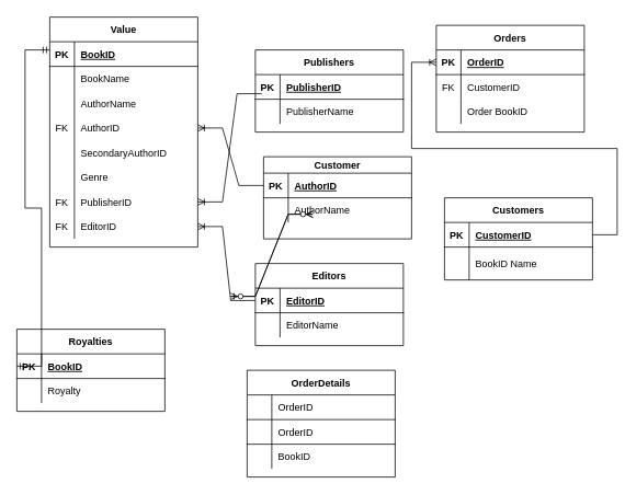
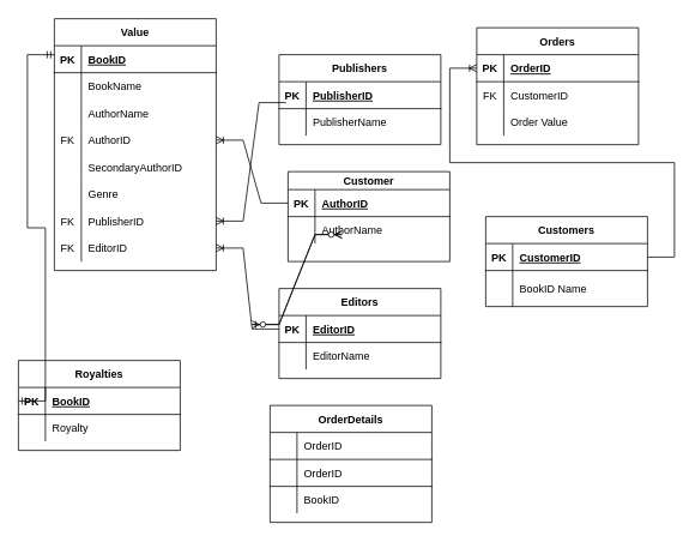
  <mxCell id="0" />
  <mxCell id="1" parent="0" />
  <mxCell id="2" value="Value" style="shape=table;startSize=30;container=1;collapsible=1;childLayout=tableLayout;fixedRows=1;rowLines=0;fontStyle=1;align=center;resizeLast=1;" vertex="1" parent="1"><mxGeometry x="60" y="20" width="180" height="280" as="geometry" /></mxCell>
  <mxCell id="3" value="" style="shape=tableRow;horizontal=0;startSize=0;swimlaneHead=0;swimlaneBody=0;fillColor=none;collapsible=0;dropTarget=0;points=[[0,0.5],[1,0.5]];portConstraint=eastwest;top=0;left=0;right=0;bottom=1;" vertex="1" parent="2"><mxGeometry y="30" width="180" height="30" as="geometry" /></mxCell>
  <mxCell id="4" value="PK" style="shape=partialRectangle;connectable=0;fillColor=none;top=0;left=0;bottom=0;right=0;fontStyle=1;overflow=hidden;" vertex="1" parent="3"><mxGeometry width="30" height="30" as="geometry"><mxRectangle width="30" height="30" as="alternateBounds" /></mxGeometry></mxCell>
  <mxCell id="5" value="BookID" style="shape=partialRectangle;connectable=0;fillColor=none;top=0;left=0;bottom=0;right=0;align=left;spacingLeft=6;fontStyle=5;overflow=hidden;" vertex="1" parent="3"><mxGeometry x="30" width="150" height="30" as="geometry"><mxRectangle width="150" height="30" as="alternateBounds" /></mxGeometry></mxCell>
  <mxCell id="6" value="" style="shape=tableRow;horizontal=0;startSize=0;swimlaneHead=0;swimlaneBody=0;fillColor=none;collapsible=0;dropTarget=0;points=[[0,0.5],[1,0.5]];portConstraint=eastwest;top=0;left=0;right=0;bottom=0;" vertex="1" parent="2"><mxGeometry y="60" width="180" height="30" as="geometry" /></mxCell>
  <mxCell id="7" value="" style="shape=partialRectangle;connectable=0;fillColor=none;top=0;left=0;bottom=0;right=0;editable=1;overflow=hidden;" vertex="1" parent="6"><mxGeometry width="30" height="30" as="geometry"><mxRectangle width="30" height="30" as="alternateBounds" /></mxGeometry></mxCell>
  <mxCell id="8" value="BookName" style="shape=partialRectangle;connectable=0;fillColor=none;top=0;left=0;bottom=0;right=0;align=left;spacingLeft=6;overflow=hidden;" vertex="1" parent="6"><mxGeometry x="30" width="150" height="30" as="geometry"><mxRectangle width="150" height="30" as="alternateBounds" /></mxGeometry></mxCell>
  <mxCell id="9" value="" style="shape=tableRow;horizontal=0;startSize=0;swimlaneHead=0;swimlaneBody=0;fillColor=none;collapsible=0;dropTarget=0;points=[[0,0.5],[1,0.5]];portConstraint=eastwest;top=0;left=0;right=0;bottom=0;" vertex="1" parent="2"><mxGeometry y="90" width="180" height="30" as="geometry" /></mxCell>
  <mxCell id="10" value="" style="shape=partialRectangle;connectable=0;fillColor=none;top=0;left=0;bottom=0;right=0;editable=1;overflow=hidden;" vertex="1" parent="9"><mxGeometry width="30" height="30" as="geometry"><mxRectangle width="30" height="30" as="alternateBounds" /></mxGeometry></mxCell>
  <mxCell id="11" value="AuthorName" style="shape=partialRectangle;connectable=0;fillColor=none;top=0;left=0;bottom=0;right=0;align=left;spacingLeft=6;overflow=hidden;" vertex="1" parent="9"><mxGeometry x="30" width="150" height="30" as="geometry"><mxRectangle width="150" height="30" as="alternateBounds" /></mxGeometry></mxCell>
  <mxCell id="12" value="" style="shape=tableRow;horizontal=0;startSize=0;swimlaneHead=0;swimlaneBody=0;fillColor=none;collapsible=0;dropTarget=0;points=[[0,0.5],[1,0.5]];portConstraint=eastwest;top=0;left=0;right=0;bottom=0;" vertex="1" parent="2"><mxGeometry y="120" width="180" height="30" as="geometry" /></mxCell>
  <mxCell id="13" value="FK" style="shape=partialRectangle;connectable=0;fillColor=none;top=0;left=0;bottom=0;right=0;editable=1;overflow=hidden;" vertex="1" parent="12"><mxGeometry width="30" height="30" as="geometry"><mxRectangle width="30" height="30" as="alternateBounds" /></mxGeometry></mxCell>
  <mxCell id="14" value="AuthorID" style="shape=partialRectangle;connectable=0;fillColor=none;top=0;left=0;bottom=0;right=0;align=left;spacingLeft=6;overflow=hidden;" vertex="1" parent="12"><mxGeometry x="30" width="150" height="30" as="geometry"><mxRectangle width="150" height="30" as="alternateBounds" /></mxGeometry></mxCell>
  <mxCell id="15" style="shape=tableRow;horizontal=0;startSize=0;swimlaneHead=0;swimlaneBody=0;fillColor=none;collapsible=0;dropTarget=0;points=[[0,0.5],[1,0.5]];portConstraint=eastwest;top=0;left=0;right=0;bottom=0;" vertex="1" parent="2"><mxGeometry y="150" width="180" height="30" as="geometry" /></mxCell>
  <mxCell id="16" style="shape=partialRectangle;connectable=0;fillColor=none;top=0;left=0;bottom=0;right=0;editable=1;overflow=hidden;" vertex="1" parent="15"><mxGeometry width="30" height="30" as="geometry"><mxRectangle width="30" height="30" as="alternateBounds" /></mxGeometry></mxCell>
  <mxCell id="17" value="SecondaryAuthorID" style="shape=partialRectangle;connectable=0;fillColor=none;top=0;left=0;bottom=0;right=0;align=left;spacingLeft=6;overflow=hidden;" vertex="1" parent="15"><mxGeometry x="30" width="150" height="30" as="geometry"><mxRectangle width="150" height="30" as="alternateBounds" /></mxGeometry></mxCell>
  <mxCell id="18" style="shape=tableRow;horizontal=0;startSize=0;swimlaneHead=0;swimlaneBody=0;fillColor=none;collapsible=0;dropTarget=0;points=[[0,0.5],[1,0.5]];portConstraint=eastwest;top=0;left=0;right=0;bottom=0;" vertex="1" parent="2"><mxGeometry y="180" width="180" height="30" as="geometry" /></mxCell>
  <mxCell id="19" style="shape=partialRectangle;connectable=0;fillColor=none;top=0;left=0;bottom=0;right=0;editable=1;overflow=hidden;" vertex="1" parent="18"><mxGeometry width="30" height="30" as="geometry"><mxRectangle width="30" height="30" as="alternateBounds" /></mxGeometry></mxCell>
  <mxCell id="20" value="Genre" style="shape=partialRectangle;connectable=0;fillColor=none;top=0;left=0;bottom=0;right=0;align=left;spacingLeft=6;overflow=hidden;" vertex="1" parent="18"><mxGeometry x="30" width="150" height="30" as="geometry"><mxRectangle width="150" height="30" as="alternateBounds" /></mxGeometry></mxCell>
  <mxCell id="21" style="shape=tableRow;horizontal=0;startSize=0;swimlaneHead=0;swimlaneBody=0;fillColor=none;collapsible=0;dropTarget=0;points=[[0,0.5],[1,0.5]];portConstraint=eastwest;top=0;left=0;right=0;bottom=0;" vertex="1" parent="2"><mxGeometry y="210" width="180" height="30" as="geometry" /></mxCell>
  <mxCell id="22" value="FK" style="shape=partialRectangle;connectable=0;fillColor=none;top=0;left=0;bottom=0;right=0;editable=1;overflow=hidden;" vertex="1" parent="21"><mxGeometry width="30" height="30" as="geometry"><mxRectangle width="30" height="30" as="alternateBounds" /></mxGeometry></mxCell>
  <mxCell id="23" value="PublisherID" style="shape=partialRectangle;connectable=0;fillColor=none;top=0;left=0;bottom=0;right=0;align=left;spacingLeft=6;overflow=hidden;" vertex="1" parent="21"><mxGeometry x="30" width="150" height="30" as="geometry"><mxRectangle width="150" height="30" as="alternateBounds" /></mxGeometry></mxCell>
  <mxCell id="24" style="shape=tableRow;horizontal=0;startSize=0;swimlaneHead=0;swimlaneBody=0;fillColor=none;collapsible=0;dropTarget=0;points=[[0,0.5],[1,0.5]];portConstraint=eastwest;top=0;left=0;right=0;bottom=0;" vertex="1" parent="2"><mxGeometry y="240" width="180" height="30" as="geometry" /></mxCell>
  <mxCell id="25" value="FK" style="shape=partialRectangle;connectable=0;fillColor=none;top=0;left=0;bottom=0;right=0;editable=1;overflow=hidden;" vertex="1" parent="24"><mxGeometry width="30" height="30" as="geometry"><mxRectangle width="30" height="30" as="alternateBounds" /></mxGeometry></mxCell>
  <mxCell id="26" value="EditorID" style="shape=partialRectangle;connectable=0;fillColor=none;top=0;left=0;bottom=0;right=0;align=left;spacingLeft=6;overflow=hidden;" vertex="1" parent="24"><mxGeometry x="30" width="150" height="30" as="geometry"><mxRectangle width="150" height="30" as="alternateBounds" /></mxGeometry></mxCell>
  <mxCell id="27" value="Customer" style="shape=table;startSize=20;container=1;collapsible=1;childLayout=tableLayout;fixedRows=1;rowLines=0;fontStyle=1;align=center;resizeLast=1;" vertex="1" parent="1"><mxGeometry x="320" y="190" width="180" height="100" as="geometry" /></mxCell>
  <mxCell id="28" value="" style="shape=tableRow;horizontal=0;startSize=0;swimlaneHead=0;swimlaneBody=0;fillColor=none;collapsible=0;dropTarget=0;points=[[0,0.5],[1,0.5]];portConstraint=eastwest;top=0;left=0;right=0;bottom=1;" vertex="1" parent="27"><mxGeometry y="20" width="180" height="30" as="geometry" /></mxCell>
  <mxCell id="29" value="PK" style="shape=partialRectangle;connectable=0;fillColor=none;top=0;left=0;bottom=0;right=0;fontStyle=1;overflow=hidden;" vertex="1" parent="28"><mxGeometry width="30" height="30" as="geometry"><mxRectangle width="30" height="30" as="alternateBounds" /></mxGeometry></mxCell>
  <mxCell id="30" value="AuthorID" style="shape=partialRectangle;connectable=0;fillColor=none;top=0;left=0;bottom=0;right=0;align=left;spacingLeft=6;fontStyle=5;overflow=hidden;" vertex="1" parent="28"><mxGeometry x="30" width="150" height="30" as="geometry"><mxRectangle width="150" height="30" as="alternateBounds" /></mxGeometry></mxCell>
  <mxCell id="31" value="" style="shape=tableRow;horizontal=0;startSize=0;swimlaneHead=0;swimlaneBody=0;fillColor=none;collapsible=0;dropTarget=0;points=[[0,0.5],[1,0.5]];portConstraint=eastwest;top=0;left=0;right=0;bottom=0;" vertex="1" parent="27"><mxGeometry y="50" width="180" height="30" as="geometry" /></mxCell>
  <mxCell id="32" value="" style="shape=partialRectangle;connectable=0;fillColor=none;top=0;left=0;bottom=0;right=0;editable=1;overflow=hidden;" vertex="1" parent="31"><mxGeometry width="30" height="30" as="geometry"><mxRectangle width="30" height="30" as="alternateBounds" /></mxGeometry></mxCell>
  <mxCell id="33" value="AuthorName" style="shape=partialRectangle;connectable=0;fillColor=none;top=0;left=0;bottom=0;right=0;align=left;spacingLeft=6;overflow=hidden;" vertex="1" parent="31"><mxGeometry x="30" width="150" height="30" as="geometry"><mxRectangle width="150" height="30" as="alternateBounds" /></mxGeometry></mxCell>
  <mxCell id="34" value="Customers" style="shape=table;startSize=30;container=1;collapsible=1;childLayout=tableLayout;fixedRows=1;rowLines=0;fontStyle=1;align=center;resizeLast=1;" vertex="1" parent="1"><mxGeometry x="540" y="240" width="180" height="100" as="geometry" /></mxCell>
  <mxCell id="35" value="" style="shape=tableRow;horizontal=0;startSize=0;swimlaneHead=0;swimlaneBody=0;fillColor=none;collapsible=0;dropTarget=0;points=[[0,0.5],[1,0.5]];portConstraint=eastwest;top=0;left=0;right=0;bottom=1;" vertex="1" parent="34"><mxGeometry y="30" width="180" height="30" as="geometry" /></mxCell>
  <mxCell id="36" value="PK" style="shape=partialRectangle;connectable=0;fillColor=none;top=0;left=0;bottom=0;right=0;fontStyle=1;overflow=hidden;" vertex="1" parent="35"><mxGeometry width="30" height="30" as="geometry"><mxRectangle width="30" height="30" as="alternateBounds" /></mxGeometry></mxCell>
  <mxCell id="37" value="CustomerID" style="shape=partialRectangle;connectable=0;fillColor=none;top=0;left=0;bottom=0;right=0;align=left;spacingLeft=6;fontStyle=5;overflow=hidden;" vertex="1" parent="35"><mxGeometry x="30" width="150" height="30" as="geometry"><mxRectangle width="150" height="30" as="alternateBounds" /></mxGeometry></mxCell>
  <mxCell id="38" value="" style="shape=tableRow;horizontal=0;startSize=0;swimlaneHead=0;swimlaneBody=0;fillColor=none;collapsible=0;dropTarget=0;points=[[0,0.5],[1,0.5]];portConstraint=eastwest;top=0;left=0;right=0;bottom=0;" vertex="1" parent="34"><mxGeometry y="60" width="180" height="40" as="geometry" /></mxCell>
  <mxCell id="39" value="" style="shape=partialRectangle;connectable=0;fillColor=none;top=0;left=0;bottom=0;right=0;editable=1;overflow=hidden;fontStyle=1" vertex="1" parent="38"><mxGeometry width="30" height="40" as="geometry"><mxRectangle width="30" height="40" as="alternateBounds" /></mxGeometry></mxCell>
  <mxCell id="40" value="BookID Name" style="shape=partialRectangle;connectable=0;fillColor=none;top=0;left=0;bottom=0;right=0;align=left;spacingLeft=6;overflow=hidden;fontStyle=0" vertex="1" parent="38"><mxGeometry x="30" width="150" height="40" as="geometry"><mxRectangle width="150" height="40" as="alternateBounds" /></mxGeometry></mxCell>
  <mxCell id="41" value="Orders" style="shape=table;startSize=30;container=1;collapsible=1;childLayout=tableLayout;fixedRows=1;rowLines=0;fontStyle=1;align=center;resizeLast=1;" vertex="1" parent="1"><mxGeometry x="530" y="30" width="180" height="130" as="geometry" /></mxCell>
  <mxCell id="42" value="" style="shape=tableRow;horizontal=0;startSize=0;swimlaneHead=0;swimlaneBody=0;fillColor=none;collapsible=0;dropTarget=0;points=[[0,0.5],[1,0.5]];portConstraint=eastwest;top=0;left=0;right=0;bottom=1;" vertex="1" parent="41"><mxGeometry y="30" width="180" height="30" as="geometry" /></mxCell>
  <mxCell id="43" value="PK" style="shape=partialRectangle;connectable=0;fillColor=none;top=0;left=0;bottom=0;right=0;fontStyle=1;overflow=hidden;" vertex="1" parent="42"><mxGeometry width="30" height="30" as="geometry"><mxRectangle width="30" height="30" as="alternateBounds" /></mxGeometry></mxCell>
  <mxCell id="44" value="OrderID" style="shape=partialRectangle;connectable=0;fillColor=none;top=0;left=0;bottom=0;right=0;align=left;spacingLeft=6;fontStyle=5;overflow=hidden;" vertex="1" parent="42"><mxGeometry x="30" width="150" height="30" as="geometry"><mxRectangle width="150" height="30" as="alternateBounds" /></mxGeometry></mxCell>
  <mxCell id="45" value="" style="shape=tableRow;horizontal=0;startSize=0;swimlaneHead=0;swimlaneBody=0;fillColor=none;collapsible=0;dropTarget=0;points=[[0,0.5],[1,0.5]];portConstraint=eastwest;top=0;left=0;right=0;bottom=0;" vertex="1" parent="41"><mxGeometry y="60" width="180" height="30" as="geometry" /></mxCell>
  <mxCell id="46" value="FK" style="shape=partialRectangle;connectable=0;fillColor=none;top=0;left=0;bottom=0;right=0;editable=1;overflow=hidden;" vertex="1" parent="45"><mxGeometry width="30" height="30" as="geometry"><mxRectangle width="30" height="30" as="alternateBounds" /></mxGeometry></mxCell>
  <mxCell id="47" value="CustomerID" style="shape=partialRectangle;connectable=0;fillColor=none;top=0;left=0;bottom=0;right=0;align=left;spacingLeft=6;overflow=hidden;" vertex="1" parent="45"><mxGeometry x="30" width="150" height="30" as="geometry"><mxRectangle width="150" height="30" as="alternateBounds" /></mxGeometry></mxCell>
  <mxCell id="48" value="" style="shape=tableRow;horizontal=0;startSize=0;swimlaneHead=0;swimlaneBody=0;fillColor=none;collapsible=0;dropTarget=0;points=[[0,0.5],[1,0.5]];portConstraint=eastwest;top=0;left=0;right=0;bottom=0;" vertex="1" parent="41"><mxGeometry y="90" width="180" height="30" as="geometry" /></mxCell>
  <mxCell id="49" value="" style="shape=partialRectangle;connectable=0;fillColor=none;top=0;left=0;bottom=0;right=0;editable=1;overflow=hidden;" vertex="1" parent="48"><mxGeometry width="30" height="30" as="geometry"><mxRectangle width="30" height="30" as="alternateBounds" /></mxGeometry></mxCell>
  <mxCell id="50" value="" style="shape=partialRectangle;connectable=0;fillColor=none;top=0;left=0;bottom=0;right=0;align=left;spacingLeft=6;overflow=hidden;" vertex="1" parent="48"><mxGeometry x="30" width="150" height="30" as="geometry"><mxRectangle width="150" height="30" as="alternateBounds" /></mxGeometry></mxCell>
  <mxCell id="51" value="Editors" style="shape=table;startSize=30;container=1;collapsible=1;childLayout=tableLayout;fixedRows=1;rowLines=0;fontStyle=1;align=center;resizeLast=1;" vertex="1" parent="1"><mxGeometry x="310" y="320" width="180" height="100" as="geometry" /></mxCell>
  <mxCell id="52" value="" style="shape=tableRow;horizontal=0;startSize=0;swimlaneHead=0;swimlaneBody=0;fillColor=none;collapsible=0;dropTarget=0;points=[[0,0.5],[1,0.5]];portConstraint=eastwest;top=0;left=0;right=0;bottom=1;" vertex="1" parent="51"><mxGeometry y="30" width="180" height="30" as="geometry" /></mxCell>
  <mxCell id="53" value="PK" style="shape=partialRectangle;connectable=0;fillColor=none;top=0;left=0;bottom=0;right=0;fontStyle=1;overflow=hidden;" vertex="1" parent="52"><mxGeometry width="30" height="30" as="geometry"><mxRectangle width="30" height="30" as="alternateBounds" /></mxGeometry></mxCell>
  <mxCell id="54" value="EditorID" style="shape=partialRectangle;connectable=0;fillColor=none;top=0;left=0;bottom=0;right=0;align=left;spacingLeft=6;fontStyle=5;overflow=hidden;" vertex="1" parent="52"><mxGeometry x="30" width="150" height="30" as="geometry"><mxRectangle width="150" height="30" as="alternateBounds" /></mxGeometry></mxCell>
  <mxCell id="55" value="" style="shape=tableRow;horizontal=0;startSize=0;swimlaneHead=0;swimlaneBody=0;fillColor=none;collapsible=0;dropTarget=0;points=[[0,0.5],[1,0.5]];portConstraint=eastwest;top=0;left=0;right=0;bottom=0;" vertex="1" parent="51"><mxGeometry y="60" width="180" height="30" as="geometry" /></mxCell>
  <mxCell id="56" value="" style="shape=partialRectangle;connectable=0;fillColor=none;top=0;left=0;bottom=0;right=0;editable=1;overflow=hidden;" vertex="1" parent="55"><mxGeometry width="30" height="30" as="geometry"><mxRectangle width="30" height="30" as="alternateBounds" /></mxGeometry></mxCell>
  <mxCell id="57" value="EditorName" style="shape=partialRectangle;connectable=0;fillColor=none;top=0;left=0;bottom=0;right=0;align=left;spacingLeft=6;overflow=hidden;" vertex="1" parent="55"><mxGeometry x="30" width="150" height="30" as="geometry"><mxRectangle width="150" height="30" as="alternateBounds" /></mxGeometry></mxCell>
  <mxCell id="58" value="Publishers" style="shape=table;startSize=30;container=1;collapsible=1;childLayout=tableLayout;fixedRows=1;rowLines=0;fontStyle=1;align=center;resizeLast=1;" vertex="1" parent="1"><mxGeometry x="310" y="60" width="180" height="100" as="geometry" /></mxCell>
  <mxCell id="59" value="" style="shape=tableRow;horizontal=0;startSize=0;swimlaneHead=0;swimlaneBody=0;fillColor=none;collapsible=0;dropTarget=0;points=[[0,0.5],[1,0.5]];portConstraint=eastwest;top=0;left=0;right=0;bottom=1;" vertex="1" parent="58"><mxGeometry y="30" width="180" height="30" as="geometry" /></mxCell>
  <mxCell id="60" value="PK" style="shape=partialRectangle;connectable=0;fillColor=none;top=0;left=0;bottom=0;right=0;fontStyle=1;overflow=hidden;" vertex="1" parent="59"><mxGeometry width="30" height="30" as="geometry"><mxRectangle width="30" height="30" as="alternateBounds" /></mxGeometry></mxCell>
  <mxCell id="61" value="PublisherID" style="shape=partialRectangle;connectable=0;fillColor=none;top=0;left=0;bottom=0;right=0;align=left;spacingLeft=6;fontStyle=5;overflow=hidden;" vertex="1" parent="59"><mxGeometry x="30" width="150" height="30" as="geometry"><mxRectangle width="150" height="30" as="alternateBounds" /></mxGeometry></mxCell>
  <mxCell id="62" value="" style="shape=tableRow;horizontal=0;startSize=0;swimlaneHead=0;swimlaneBody=0;fillColor=none;collapsible=0;dropTarget=0;points=[[0,0.5],[1,0.5]];portConstraint=eastwest;top=0;left=0;right=0;bottom=0;" vertex="1" parent="58"><mxGeometry y="60" width="180" height="30" as="geometry" /></mxCell>
  <mxCell id="63" value="" style="shape=partialRectangle;connectable=0;fillColor=none;top=0;left=0;bottom=0;right=0;editable=1;overflow=hidden;" vertex="1" parent="62"><mxGeometry width="30" height="30" as="geometry"><mxRectangle width="30" height="30" as="alternateBounds" /></mxGeometry></mxCell>
  <mxCell id="64" value="PublisherName" style="shape=partialRectangle;connectable=0;fillColor=none;top=0;left=0;bottom=0;right=0;align=left;spacingLeft=6;overflow=hidden;" vertex="1" parent="62"><mxGeometry x="30" width="150" height="30" as="geometry"><mxRectangle width="150" height="30" as="alternateBounds" /></mxGeometry></mxCell>
  <mxCell id="65" value="" style="edgeStyle=entityRelationEdgeStyle;fontSize=12;html=1;endArrow=ERoneToMany;rounded=0;entryX=1;entryY=0.5;entryDx=0;entryDy=0;exitX=0.043;exitY=-0.224;exitDx=0;exitDy=0;exitPerimeter=0;" edge="1" parent="1" source="62" target="21"><mxGeometry width="100" height="100" relative="1" as="geometry"><mxPoint x="260" y="310" as="sourcePoint" /><mxPoint x="360" y="210" as="targetPoint" /></mxGeometry></mxCell>
  <mxCell id="66" value="" style="edgeStyle=entityRelationEdgeStyle;fontSize=12;html=1;endArrow=ERoneToMany;rounded=0;entryX=1;entryY=0.5;entryDx=0;entryDy=0;exitX=0;exitY=0.5;exitDx=0;exitDy=0;" edge="1" parent="1" source="52" target="24"><mxGeometry width="100" height="100" relative="1" as="geometry"><mxPoint x="260" y="190" as="sourcePoint" /><mxPoint x="230" y="290" as="targetPoint" /></mxGeometry></mxCell>
  <mxCell id="67" value="Royalties" style="shape=table;startSize=30;container=1;collapsible=1;childLayout=tableLayout;fixedRows=1;rowLines=0;fontStyle=1;align=center;resizeLast=1;" vertex="1" parent="1"><mxGeometry x="20" y="400" width="180" height="100" as="geometry" /></mxCell>
  <mxCell id="68" value="" style="shape=tableRow;horizontal=0;startSize=0;swimlaneHead=0;swimlaneBody=0;fillColor=none;collapsible=0;dropTarget=0;points=[[0,0.5],[1,0.5]];portConstraint=eastwest;top=0;left=0;right=0;bottom=1;" vertex="1" parent="67"><mxGeometry y="30" width="180" height="30" as="geometry" /></mxCell>
  <mxCell id="69" value="PK" style="shape=partialRectangle;connectable=0;fillColor=none;top=0;left=0;bottom=0;right=0;fontStyle=1;overflow=hidden;" vertex="1" parent="68"><mxGeometry width="30" height="30" as="geometry"><mxRectangle width="30" height="30" as="alternateBounds" /></mxGeometry></mxCell>
  <mxCell id="70" value="BookID" style="shape=partialRectangle;connectable=0;fillColor=none;top=0;left=0;bottom=0;right=0;align=left;spacingLeft=6;fontStyle=5;overflow=hidden;" vertex="1" parent="68"><mxGeometry x="30" width="150" height="30" as="geometry"><mxRectangle width="150" height="30" as="alternateBounds" /></mxGeometry></mxCell>
  <mxCell id="71" value="" style="shape=tableRow;horizontal=0;startSize=0;swimlaneHead=0;swimlaneBody=0;fillColor=none;collapsible=0;dropTarget=0;points=[[0,0.5],[1,0.5]];portConstraint=eastwest;top=0;left=0;right=0;bottom=0;" vertex="1" parent="67"><mxGeometry y="60" width="180" height="30" as="geometry" /></mxCell>
  <mxCell id="72" value="" style="shape=partialRectangle;connectable=0;fillColor=none;top=0;left=0;bottom=0;right=0;editable=1;overflow=hidden;" vertex="1" parent="71"><mxGeometry width="30" height="30" as="geometry"><mxRectangle width="30" height="30" as="alternateBounds" /></mxGeometry></mxCell>
  <mxCell id="73" value="Royalty" style="shape=partialRectangle;connectable=0;fillColor=none;top=0;left=0;bottom=0;right=0;align=left;spacingLeft=6;overflow=hidden;" vertex="1" parent="71"><mxGeometry x="30" width="150" height="30" as="geometry"><mxRectangle width="150" height="30" as="alternateBounds" /></mxGeometry></mxCell>
  <mxCell id="74" value="OrderDetails" style="shape=table;startSize=30;container=1;collapsible=1;childLayout=tableLayout;fixedRows=1;rowLines=0;fontStyle=1;align=center;resizeLast=1;" vertex="1" parent="1"><mxGeometry x="300" y="450" width="180" height="130" as="geometry" /></mxCell>
  <mxCell id="75" value="" style="shape=tableRow;horizontal=0;startSize=0;swimlaneHead=0;swimlaneBody=0;fillColor=none;collapsible=0;dropTarget=0;points=[[0,0.5],[1,0.5]];portConstraint=eastwest;top=0;left=0;right=0;bottom=1;" vertex="1" parent="74"><mxGeometry y="30" width="180" height="30" as="geometry" /></mxCell>
  <mxCell id="76" value="" style="shape=partialRectangle;connectable=0;fillColor=none;top=0;left=0;bottom=0;right=0;fontStyle=1;overflow=hidden;" vertex="1" parent="75"><mxGeometry width="30" height="30" as="geometry"><mxRectangle width="30" height="30" as="alternateBounds" /></mxGeometry></mxCell>
  <mxCell id="77" value="OrderID" style="shape=partialRectangle;connectable=0;fillColor=none;top=0;left=0;bottom=0;right=0;align=left;spacingLeft=6;fontStyle=0;overflow=hidden;" vertex="1" parent="75"><mxGeometry x="30" width="150" height="30" as="geometry"><mxRectangle width="150" height="30" as="alternateBounds" /></mxGeometry></mxCell>
  <mxCell id="78" value="" style="shape=tableRow;horizontal=0;startSize=0;swimlaneHead=0;swimlaneBody=0;fillColor=none;collapsible=0;dropTarget=0;points=[[0,0.5],[1,0.5]];portConstraint=eastwest;top=0;left=0;right=0;bottom=1;" vertex="1" parent="74"><mxGeometry y="60" width="180" height="30" as="geometry" /></mxCell>
  <mxCell id="79" value="" style="shape=partialRectangle;connectable=0;fillColor=none;top=0;left=0;bottom=0;right=0;fontStyle=1;overflow=hidden;" vertex="1" parent="78"><mxGeometry width="30" height="30" as="geometry"><mxRectangle width="30" height="30" as="alternateBounds" /></mxGeometry></mxCell>
  <mxCell id="80" value="OrderID" style="shape=partialRectangle;connectable=0;fillColor=none;top=0;left=0;bottom=0;right=0;align=left;spacingLeft=6;fontStyle=0;overflow=hidden;" vertex="1" parent="78"><mxGeometry x="30" width="150" height="30" as="geometry"><mxRectangle width="150" height="30" as="alternateBounds" /></mxGeometry></mxCell>
  <mxCell id="81" value="" style="shape=tableRow;horizontal=0;startSize=0;swimlaneHead=0;swimlaneBody=0;fillColor=none;collapsible=0;dropTarget=0;points=[[0,0.5],[1,0.5]];portConstraint=eastwest;top=0;left=0;right=0;bottom=0;" vertex="1" parent="74"><mxGeometry y="90" width="180" height="30" as="geometry" /></mxCell>
  <mxCell id="82" value="" style="shape=partialRectangle;connectable=0;fillColor=none;top=0;left=0;bottom=0;right=0;editable=1;overflow=hidden;" vertex="1" parent="81"><mxGeometry width="30" height="30" as="geometry"><mxRectangle width="30" height="30" as="alternateBounds" /></mxGeometry></mxCell>
  <mxCell id="83" value="BookID" style="shape=partialRectangle;connectable=0;fillColor=none;top=0;left=0;bottom=0;right=0;align=left;spacingLeft=6;overflow=hidden;" vertex="1" parent="81"><mxGeometry x="30" width="150" height="30" as="geometry"><mxRectangle width="150" height="30" as="alternateBounds" /></mxGeometry></mxCell>
  <mxCell id="84" value="" style="edgeStyle=entityRelationEdgeStyle;fontSize=12;html=1;endArrow=ERoneToMany;rounded=0;" edge="1" parent="1" source="28" target="12"><mxGeometry width="100" height="100" relative="1" as="geometry"><mxPoint x="280" y="365" as="sourcePoint" /><mxPoint x="300" y="150" as="targetPoint" /></mxGeometry></mxCell>
  <mxCell id="85" value="" style="shape=tableRow;horizontal=0;startSize=0;swimlaneHead=0;swimlaneBody=0;fillColor=none;collapsible=0;dropTarget=0;points=[[0,0.5],[1,0.5]];portConstraint=eastwest;top=0;left=0;right=0;bottom=0;" vertex="1" parent="1"><mxGeometry x="530" y="120" width="180" height="30" as="geometry" /></mxCell>
  <mxCell id="86" value="" style="shape=partialRectangle;connectable=0;fillColor=none;top=0;left=0;bottom=0;right=0;editable=1;overflow=hidden;" vertex="1" parent="85"><mxGeometry width="30" height="30" as="geometry"><mxRectangle width="30" height="30" as="alternateBounds" /></mxGeometry></mxCell>
- <mxCell id="87" value="Order BookID" style="shape=partialRectangle;connectable=0;fillColor=none;top=0;left=0;bottom=0;right=0;align=left;spacingLeft=6;overflow=hidden;" vertex="1" parent="85"><mxGeometry x="30" width="150" height="30" as="geometry"><mxRectangle width="150" height="30" as="alternateBounds" /></mxGeometry></mxCell>
+ <mxCell id="87" value="Order Value" style="shape=partialRectangle;connectable=0;fillColor=none;top=0;left=0;bottom=0;right=0;align=left;spacingLeft=6;overflow=hidden;" vertex="1" parent="85"><mxGeometry x="30" width="150" height="30" as="geometry"><mxRectangle width="150" height="30" as="alternateBounds" /></mxGeometry></mxCell>
  <mxCell id="88" value="" style="edgeStyle=entityRelationEdgeStyle;fontSize=12;html=1;endArrow=ERmany;startArrow=ERmany;rounded=0;" edge="1" parent="1"><mxGeometry width="100" height="100" relative="1" as="geometry"><mxPoint x="280" y="360" as="sourcePoint" /><mxPoint x="380" y="260" as="targetPoint" /></mxGeometry></mxCell>
  <mxCell id="89" value="" style="edgeStyle=entityRelationEdgeStyle;fontSize=12;html=1;endArrow=ERzeroToMany;startArrow=ERzeroToOne;rounded=0;" edge="1" parent="1"><mxGeometry width="100" height="100" relative="1" as="geometry"><mxPoint x="280" y="360" as="sourcePoint" /><mxPoint x="380" y="260" as="targetPoint" /></mxGeometry></mxCell>
  <mxCell id="90" value="" style="edgeStyle=entityRelationEdgeStyle;fontSize=12;html=1;endArrow=ERoneToMany;rounded=0;entryX=0;entryY=0.5;entryDx=0;entryDy=0;" edge="1" parent="1" source="35"><mxGeometry width="100" height="100" relative="1" as="geometry"><mxPoint x="530" y="285" as="sourcePoint" /><mxPoint x="530" y="75" as="targetPoint" /></mxGeometry></mxCell>
  <mxCell id="91" value="" style="edgeStyle=entityRelationEdgeStyle;fontSize=12;html=1;endArrow=ERmandOne;startArrow=ERmandOne;rounded=0;exitX=0;exitY=0.5;exitDx=0;exitDy=0;" edge="1" parent="1" source="68"><mxGeometry width="100" height="100" relative="1" as="geometry"><mxPoint x="230" y="620" as="sourcePoint" /><mxPoint x="60" y="60" as="targetPoint" /></mxGeometry></mxCell>
